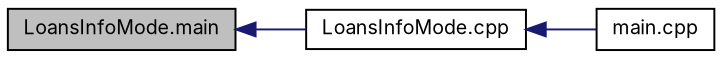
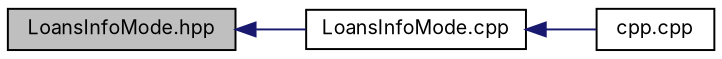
  digraph {
    fontname=Inter
    rankdir=LR
    node [color=black fillcolor=white fontname=Inter fontsize=10 shape=record style=filled]
    edge [color=midnightblue dir=back fontname=Inter fontsize=10 labelfontname=Helvetica labelfontsize=10 style=solid]
-   n1 [fillcolor=grey75 fontcolor=black height=0.2 label="LoansInfoMode.main" width=0.4]
+   n1 [fillcolor=grey75 fontcolor=black height=0.2 label="LoansInfoMode.hpp" width=0.4]
    n2 [height=0.2 label="LoansInfoMode.cpp" width=0.4]
-   n3 [height=0.2 label="main.cpp" width=0.4]
+   n3 [height=0.2 label="cpp.cpp" width=0.4]
    n1 -> n2
    n2 -> n3
  }
